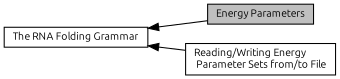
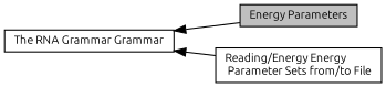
  digraph {
    fontname=Ubuntu
    rankdir=LR
    node [color=black fontname=Ubuntu fontsize=10 shape=box]
    edge [dir=back fontname=Ubuntu fontsize=10 labelfontname=Helvetica labelfontsize=10 shape=plaintext style=solid]
    n1 [fillcolor=grey75 fontcolor=black height=0.2 label="Energy Parameters" style=filled width=0.4]
-   n2 [height=0.2 label="Reading/Writing Energy\l Parameter Sets from/to File" width=0.4]
-   n3 [height=0.2 label="The RNA Folding Grammar" width=0.4]
+   n2 [height=0.2 label="Reading/Energy Energy\l Parameter Sets from/to File" width=0.4]
+   n3 [height=0.2 label="The RNA Grammar Grammar" width=0.4]
    n3 -> n1
    n3 -> n2
  }
